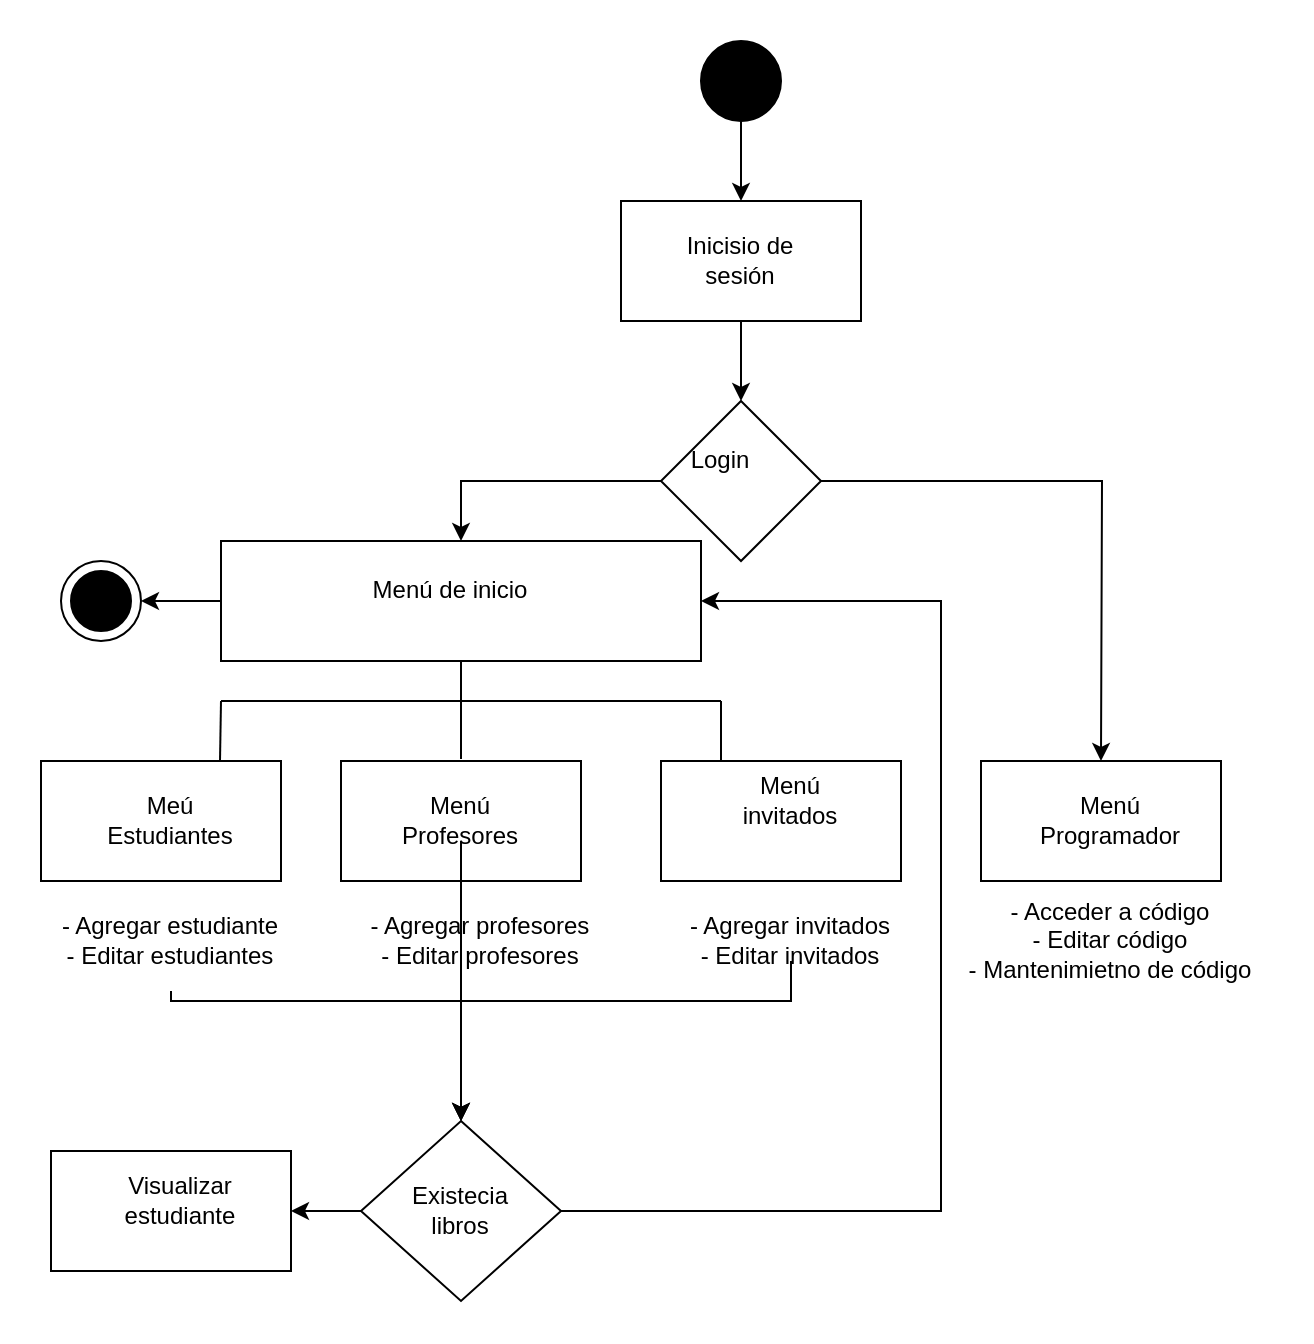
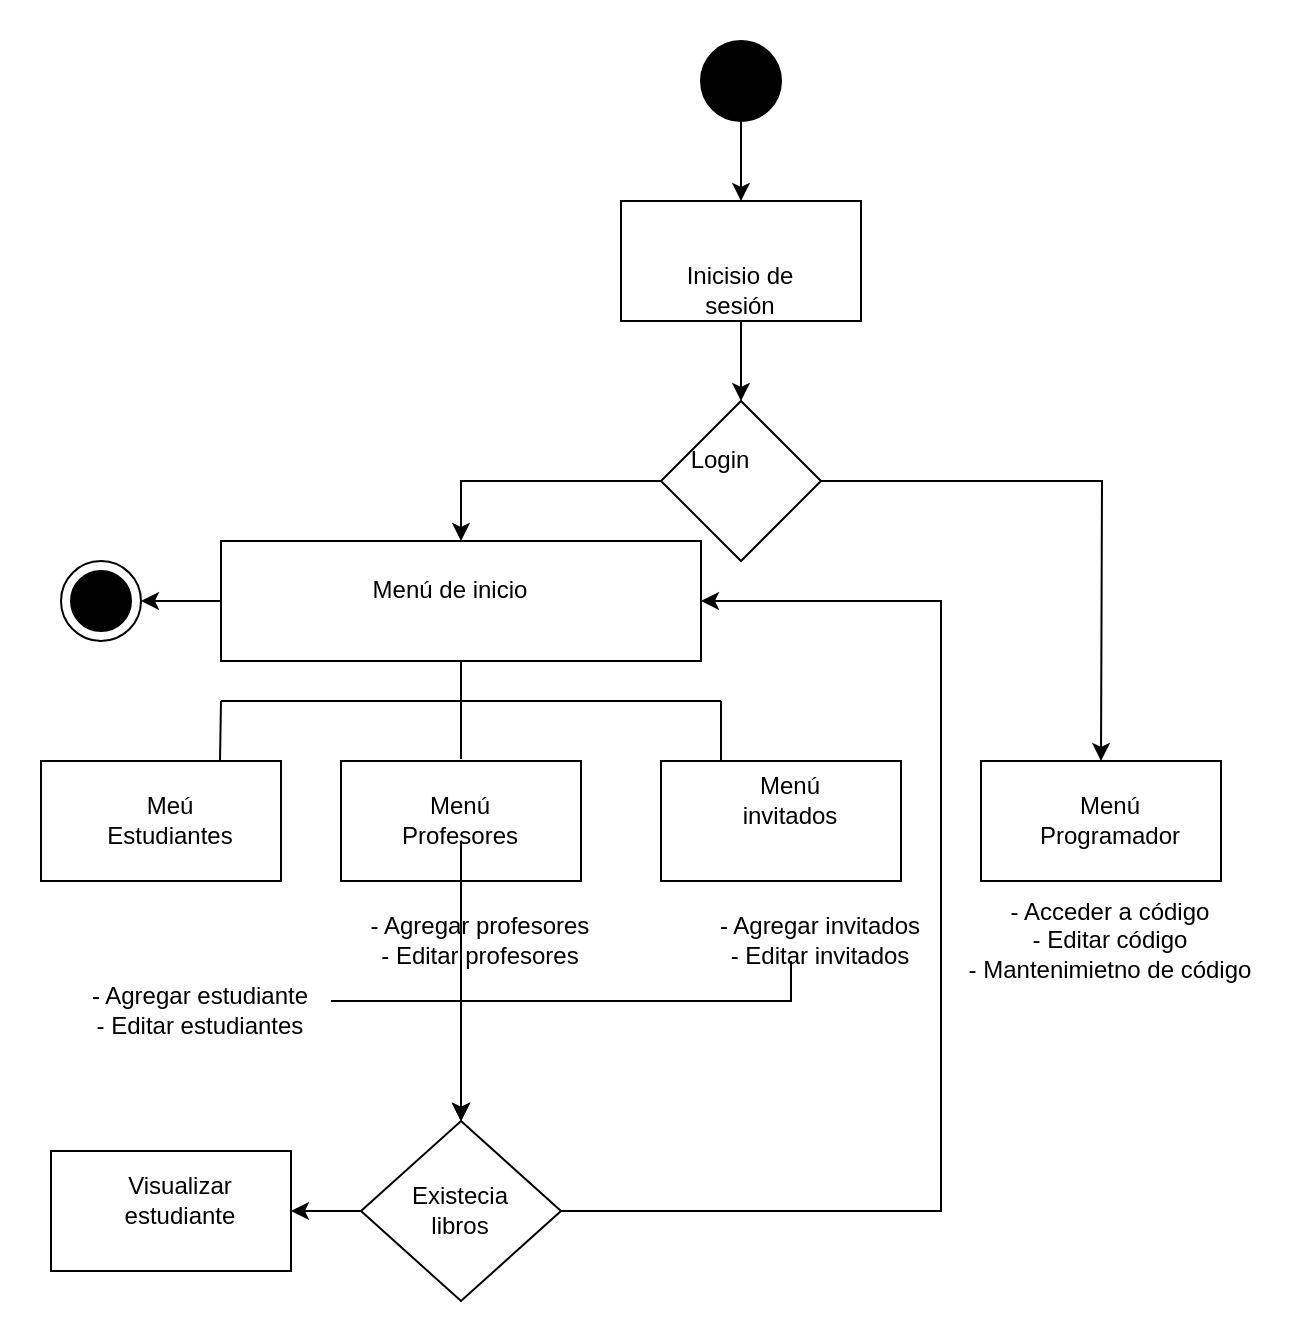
  <mxCell id="0" />
  <mxCell id="1" parent="0" />
  <mxCell id="2" style="edgeStyle=orthogonalEdgeStyle;rounded=0;orthogonalLoop=1;jettySize=auto;html=1;entryX=0.5;entryY=0;entryDx=0;entryDy=0;" edge="1" parent="1" source="4"><mxGeometry relative="1" as="geometry"><mxPoint x="550" y="380" as="targetPoint" /></mxGeometry></mxCell>
  <mxCell id="3" style="edgeStyle=orthogonalEdgeStyle;rounded=0;orthogonalLoop=1;jettySize=auto;html=1;exitX=0;exitY=0.5;exitDx=0;exitDy=0;" edge="1" parent="1" source="4"><mxGeometry relative="1" as="geometry"><mxPoint x="230" y="270" as="targetPoint" /><Array as="points"><mxPoint x="230" y="240" /></Array></mxGeometry></mxCell>
  <mxCell id="4" value="" style="rhombus;whiteSpace=wrap;html=1;" vertex="1" parent="1"><mxGeometry x="330" y="200" width="80" height="80" as="geometry" /></mxCell>
  <mxCell id="5" value="" style="endArrow=none;html=1;" edge="1" parent="1"><mxGeometry width="50" height="50" relative="1" as="geometry"><mxPoint x="110" y="350" as="sourcePoint" /><mxPoint x="360" y="350" as="targetPoint" /></mxGeometry></mxCell>
  <mxCell id="6" value="" style="endArrow=none;html=1;" edge="1" parent="1"><mxGeometry width="50" height="50" relative="1" as="geometry"><mxPoint x="109.5" y="380" as="sourcePoint" /><mxPoint x="110" y="350" as="targetPoint" /></mxGeometry></mxCell>
  <mxCell id="7" value="" style="endArrow=none;html=1;entryX=0.5;entryY=1;entryDx=0;entryDy=0;" edge="1" parent="1" target="9"><mxGeometry width="50" height="50" relative="1" as="geometry"><mxPoint x="230" y="379" as="sourcePoint" /><mxPoint x="230" y="350" as="targetPoint" /></mxGeometry></mxCell>
  <mxCell id="8" value="" style="endArrow=none;html=1;exitX=0.25;exitY=0;exitDx=0;exitDy=0;" edge="1" parent="1" source="22"><mxGeometry width="50" height="50" relative="1" as="geometry"><mxPoint x="350" y="380" as="sourcePoint" /><mxPoint x="360" y="350" as="targetPoint" /></mxGeometry></mxCell>
  <mxCell id="9" value="" style="rounded=0;whiteSpace=wrap;html=1;" vertex="1" parent="1"><mxGeometry x="110" y="270" width="240" height="60" as="geometry" /></mxCell>
  <mxCell id="10" value="" style="endArrow=classic;html=1;exitX=0;exitY=0.5;exitDx=0;exitDy=0;" edge="1" parent="1" source="9"><mxGeometry width="50" height="50" relative="1" as="geometry"><mxPoint x="380" y="270" as="sourcePoint" /><mxPoint x="70" y="300" as="targetPoint" /></mxGeometry></mxCell>
  <mxCell id="11" value="" style="ellipse;whiteSpace=wrap;html=1;aspect=fixed;" vertex="1" parent="1"><mxGeometry x="30" y="280" width="40" height="40" as="geometry" /></mxCell>
  <mxCell id="12" value="" style="ellipse;whiteSpace=wrap;html=1;aspect=fixed;strokeColor=#000000;fillColor=#000000;" vertex="1" parent="1"><mxGeometry x="35" y="285" width="30" height="30" as="geometry" /></mxCell>
  <mxCell id="13" value="" style="ellipse;whiteSpace=wrap;html=1;aspect=fixed;strokeColor=#000000;fillColor=#000000;" vertex="1" parent="1"><mxGeometry x="350" y="20" width="40" height="40" as="geometry" /></mxCell>
  <mxCell id="14" value="" style="endArrow=classic;html=1;exitX=0.5;exitY=1;exitDx=0;exitDy=0;" edge="1" parent="1" source="13"><mxGeometry width="50" height="50" relative="1" as="geometry"><mxPoint x="380" y="170" as="sourcePoint" /><mxPoint x="370" y="100" as="targetPoint" /></mxGeometry></mxCell>
  <mxCell id="15" style="edgeStyle=orthogonalEdgeStyle;rounded=0;orthogonalLoop=1;jettySize=auto;html=1;entryX=0.5;entryY=0;entryDx=0;entryDy=0;" edge="1" parent="1" source="16" target="4"><mxGeometry relative="1" as="geometry"><mxPoint x="370" y="190" as="targetPoint" /></mxGeometry></mxCell>
  <mxCell id="16" value="" style="rounded=0;whiteSpace=wrap;html=1;strokeColor=#000000;fillColor=#FFFFFF;" vertex="1" parent="1"><mxGeometry x="310" y="100" width="120" height="60" as="geometry" /></mxCell>
- <mxCell id="17" value="Inicisio de sesión" style="text;html=1;strokeColor=none;fillColor=none;align=center;verticalAlign=middle;whiteSpace=wrap;rounded=0;" vertex="1" parent="1"><mxGeometry x="330" y="120" width="80" height="20" as="geometry" /></mxCell>
+ <mxCell id="17" value="Inicisio de sesión" style="text;html=1;strokeColor=none;fillColor=none;align=center;verticalAlign=middle;whiteSpace=wrap;rounded=0;" vertex="1" parent="1"><mxGeometry x="330" y="135" width="80" height="20" as="geometry" /></mxCell>
  <mxCell id="18" value="Login" style="text;html=1;strokeColor=none;fillColor=none;align=center;verticalAlign=middle;whiteSpace=wrap;rounded=0;" vertex="1" parent="1"><mxGeometry x="335" y="220" width="50" height="20" as="geometry" /></mxCell>
  <mxCell id="19" value="Menú de inicio" style="text;html=1;strokeColor=none;fillColor=none;align=center;verticalAlign=middle;whiteSpace=wrap;rounded=0;" vertex="1" parent="1"><mxGeometry x="140" y="285" width="170" height="20" as="geometry" /></mxCell>
  <mxCell id="20" value="" style="rounded=0;whiteSpace=wrap;html=1;strokeColor=#000000;fillColor=#FFFFFF;" vertex="1" parent="1"><mxGeometry x="20" y="380" width="120" height="60" as="geometry" /></mxCell>
  <mxCell id="21" value="" style="rounded=0;whiteSpace=wrap;html=1;strokeColor=#000000;fillColor=#FFFFFF;" vertex="1" parent="1"><mxGeometry x="170" y="380" width="120" height="60" as="geometry" /></mxCell>
  <mxCell id="22" value="" style="rounded=0;whiteSpace=wrap;html=1;strokeColor=#000000;fillColor=#FFFFFF;" vertex="1" parent="1"><mxGeometry x="330" y="380" width="120" height="60" as="geometry" /></mxCell>
  <mxCell id="23" value="&lt;span style=&quot;color: rgba(0 , 0 , 0 , 0) ; font-family: monospace ; font-size: 0px&quot;&gt;%3CmxGraphModel%3E%3Croot%3E%3CmxCell%20id%3D%220%22%2F%3E%3CmxCell%20id%3D%221%22%20parent%3D%220%22%2F%3E%3CmxCell%20id%3D%222%22%20value%3D%22Men%C3%BA%20invitados%22%20style%3D%22text%3Bhtml%3D1%3BstrokeColor%3Dnone%3BfillColor%3Dnone%3Balign%3Dcenter%3BverticalAlign%3Dmiddle%3BwhiteSpace%3Dwrap%3Brounded%3D0%3B%22%20vertex%3D%221%22%20parent%3D%221%22%3E%3CmxGeometry%20x%3D%22310%22%20y%3D%22420%22%20width%3D%22170%22%20height%3D%2220%22%20as%3D%22geometry%22%2F%3E%3C%2FmxCell%3E%3C%2Froot%3E%3C%2FmxGraphModel%3E&lt;/span&gt;" style="rounded=0;whiteSpace=wrap;html=1;strokeColor=#000000;fillColor=#FFFFFF;" vertex="1" parent="1"><mxGeometry x="490" y="380" width="120" height="60" as="geometry" /></mxCell>
  <mxCell id="24" value="Meú Estudiantes" style="text;html=1;strokeColor=none;fillColor=none;align=center;verticalAlign=middle;whiteSpace=wrap;rounded=0;" vertex="1" parent="1"><mxGeometry x="50" y="400" width="70" height="20" as="geometry" /></mxCell>
  <mxCell id="25" style="edgeStyle=orthogonalEdgeStyle;rounded=0;orthogonalLoop=1;jettySize=auto;html=1;entryX=0.5;entryY=0;entryDx=0;entryDy=0;" edge="1" parent="1" source="26" target="34"><mxGeometry relative="1" as="geometry" /></mxCell>
  <mxCell id="26" value="Menú Profesores" style="text;html=1;strokeColor=none;fillColor=none;align=center;verticalAlign=middle;whiteSpace=wrap;rounded=0;" vertex="1" parent="1"><mxGeometry x="190" y="400" width="80" height="20" as="geometry" /></mxCell>
  <mxCell id="27" value="Menú invitados" style="text;html=1;strokeColor=none;fillColor=none;align=center;verticalAlign=middle;whiteSpace=wrap;rounded=0;" vertex="1" parent="1"><mxGeometry x="355" y="390" width="80" height="20" as="geometry" /></mxCell>
  <mxCell id="28" value="Menú Programador" style="text;html=1;strokeColor=none;fillColor=none;align=center;verticalAlign=middle;whiteSpace=wrap;rounded=0;" vertex="1" parent="1"><mxGeometry x="510" y="400" width="90" height="20" as="geometry" /></mxCell>
  <mxCell id="29" value="- Agregar profesores &lt;br&gt;- Editar profesores" style="text;html=1;strokeColor=none;fillColor=none;align=center;verticalAlign=middle;whiteSpace=wrap;rounded=0;" vertex="1" parent="1"><mxGeometry x="180" y="460" width="120" height="20" as="geometry" /></mxCell>
  <mxCell id="30" style="edgeStyle=orthogonalEdgeStyle;rounded=0;orthogonalLoop=1;jettySize=auto;html=1;entryX=0.5;entryY=0;entryDx=0;entryDy=0;" edge="1" parent="1" source="31" target="34"><mxGeometry relative="1" as="geometry"><Array as="points"><mxPoint x="395" y="500" /><mxPoint x="230" y="500" /></Array></mxGeometry></mxCell>
- <mxCell id="31" value="- Agregar invitados &lt;br&gt;- Editar invitados" style="text;html=1;strokeColor=none;fillColor=none;align=center;verticalAlign=middle;whiteSpace=wrap;rounded=0;" vertex="1" parent="1"><mxGeometry x="340" y="460" width="110" height="20" as="geometry" /></mxCell>
+ <mxCell id="31" value="- Agregar invitados &lt;br&gt;- Editar invitados" style="text;html=1;strokeColor=none;fillColor=none;align=center;verticalAlign=middle;whiteSpace=wrap;rounded=0;" vertex="1" parent="1"><mxGeometry x="355" y="460" width="110" height="20" as="geometry" /></mxCell>
  <mxCell id="32" value="- Acceder a código &lt;br&gt;- Editar código &lt;br&gt;- Mantenimietno de código" style="text;html=1;strokeColor=none;fillColor=none;align=center;verticalAlign=middle;whiteSpace=wrap;rounded=0;" vertex="1" parent="1"><mxGeometry x="475" y="460" width="160" height="20" as="geometry" /></mxCell>
  <mxCell id="33" style="edgeStyle=orthogonalEdgeStyle;rounded=0;orthogonalLoop=1;jettySize=auto;html=1;entryX=1;entryY=0.5;entryDx=0;entryDy=0;" edge="1" parent="1" source="34" target="9"><mxGeometry relative="1" as="geometry"><mxPoint x="470" y="320" as="targetPoint" /><Array as="points"><mxPoint x="470" y="605" /><mxPoint x="470" y="300" /></Array></mxGeometry></mxCell>
  <mxCell id="34" value="" style="rhombus;whiteSpace=wrap;html=1;" vertex="1" parent="1"><mxGeometry x="180" y="560" width="100" height="90" as="geometry" /></mxCell>
  <mxCell id="35" style="edgeStyle=orthogonalEdgeStyle;rounded=0;orthogonalLoop=1;jettySize=auto;html=1;entryX=1;entryY=0.5;entryDx=0;entryDy=0;" edge="1" parent="1" target="37"><mxGeometry relative="1" as="geometry"><mxPoint x="180" y="605" as="sourcePoint" /></mxGeometry></mxCell>
  <mxCell id="36" value="Existecia libros" style="text;html=1;strokeColor=none;fillColor=none;align=center;verticalAlign=middle;whiteSpace=wrap;rounded=0;" vertex="1" parent="1"><mxGeometry x="190" y="585" width="80" height="40" as="geometry" /></mxCell>
  <mxCell id="37" value="" style="rounded=0;whiteSpace=wrap;html=1;strokeColor=#000000;fillColor=#FFFFFF;" vertex="1" parent="1"><mxGeometry x="25" y="575" width="120" height="60" as="geometry" /></mxCell>
  <mxCell id="38" value="Visualizar estudiante" style="text;html=1;strokeColor=none;fillColor=none;align=center;verticalAlign=middle;whiteSpace=wrap;rounded=0;" vertex="1" parent="1"><mxGeometry x="50" y="580" width="80" height="40" as="geometry" /></mxCell>
  <mxCell id="39" style="edgeStyle=orthogonalEdgeStyle;rounded=0;orthogonalLoop=1;jettySize=auto;html=1;entryX=0.5;entryY=0;entryDx=0;entryDy=0;" edge="1" parent="1" source="40" target="34"><mxGeometry relative="1" as="geometry"><mxPoint x="230" y="540" as="targetPoint" /><Array as="points"><mxPoint x="85" y="500" /><mxPoint x="230" y="500" /></Array></mxGeometry></mxCell>
- <mxCell id="40" value="- Agregar estudiante&lt;br&gt;- Editar estudiantes" style="text;html=1;strokeColor=none;fillColor=none;align=center;verticalAlign=middle;whiteSpace=wrap;rounded=0;" vertex="1" parent="1"><mxGeometry x="20" y="445" width="130" height="50" as="geometry" /></mxCell>
+ <mxCell id="40" value="- Agregar estudiante&lt;br&gt;- Editar estudiantes" style="text;html=1;strokeColor=none;fillColor=none;align=center;verticalAlign=middle;whiteSpace=wrap;rounded=0;" vertex="1" parent="1"><mxGeometry x="35" y="480" width="130" height="50" as="geometry" /></mxCell>
